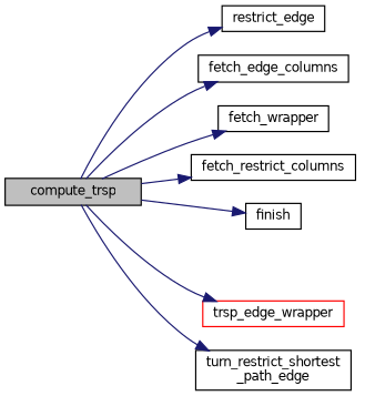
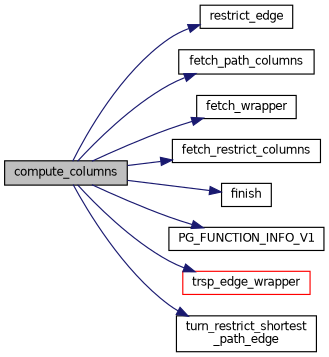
  digraph {
    rankdir=LR
    node [color=black fillcolor=white fontname=Helvetica fontsize=10 shape=record style=filled]
    edge [color=midnightblue fontname=Helvetica fontsize=10 labelfontname=Helvetica labelfontsize=10 style=solid]
-   n1 [fillcolor=grey75 fontcolor=black height=0.2 label=compute_trsp width=0.4]
+   n1 [fillcolor=grey75 fontcolor=black height=0.2 label=compute_columns width=0.4]
    n2 [height=0.2 label=restrict_edge width=0.4]
-   n3 [height=0.2 label=fetch_edge_columns width=0.4]
+   n3 [height=0.2 label=fetch_path_columns width=0.4]
    n4 [height=0.2 label=fetch_wrapper width=0.4]
    n5 [height=0.2 label=fetch_restrict_columns width=0.4]
    n6 [height=0.2 label=finish width=0.4]
+   n7 [height=0.2 label=PG_FUNCTION_INFO_V1 width=0.4]
    n8 [color=red height=0.2 label=trsp_edge_wrapper width=0.4]
    n9 [height=0.2 label="turn_restrict_shortest\l_path_edge" width=0.4]
    n1 -> n2
    n1 -> n3
    n1 -> n4
    n1 -> n5
    n1 -> n6
+   n1 -> n7
    n1 -> n8
    n1 -> n9
  }
